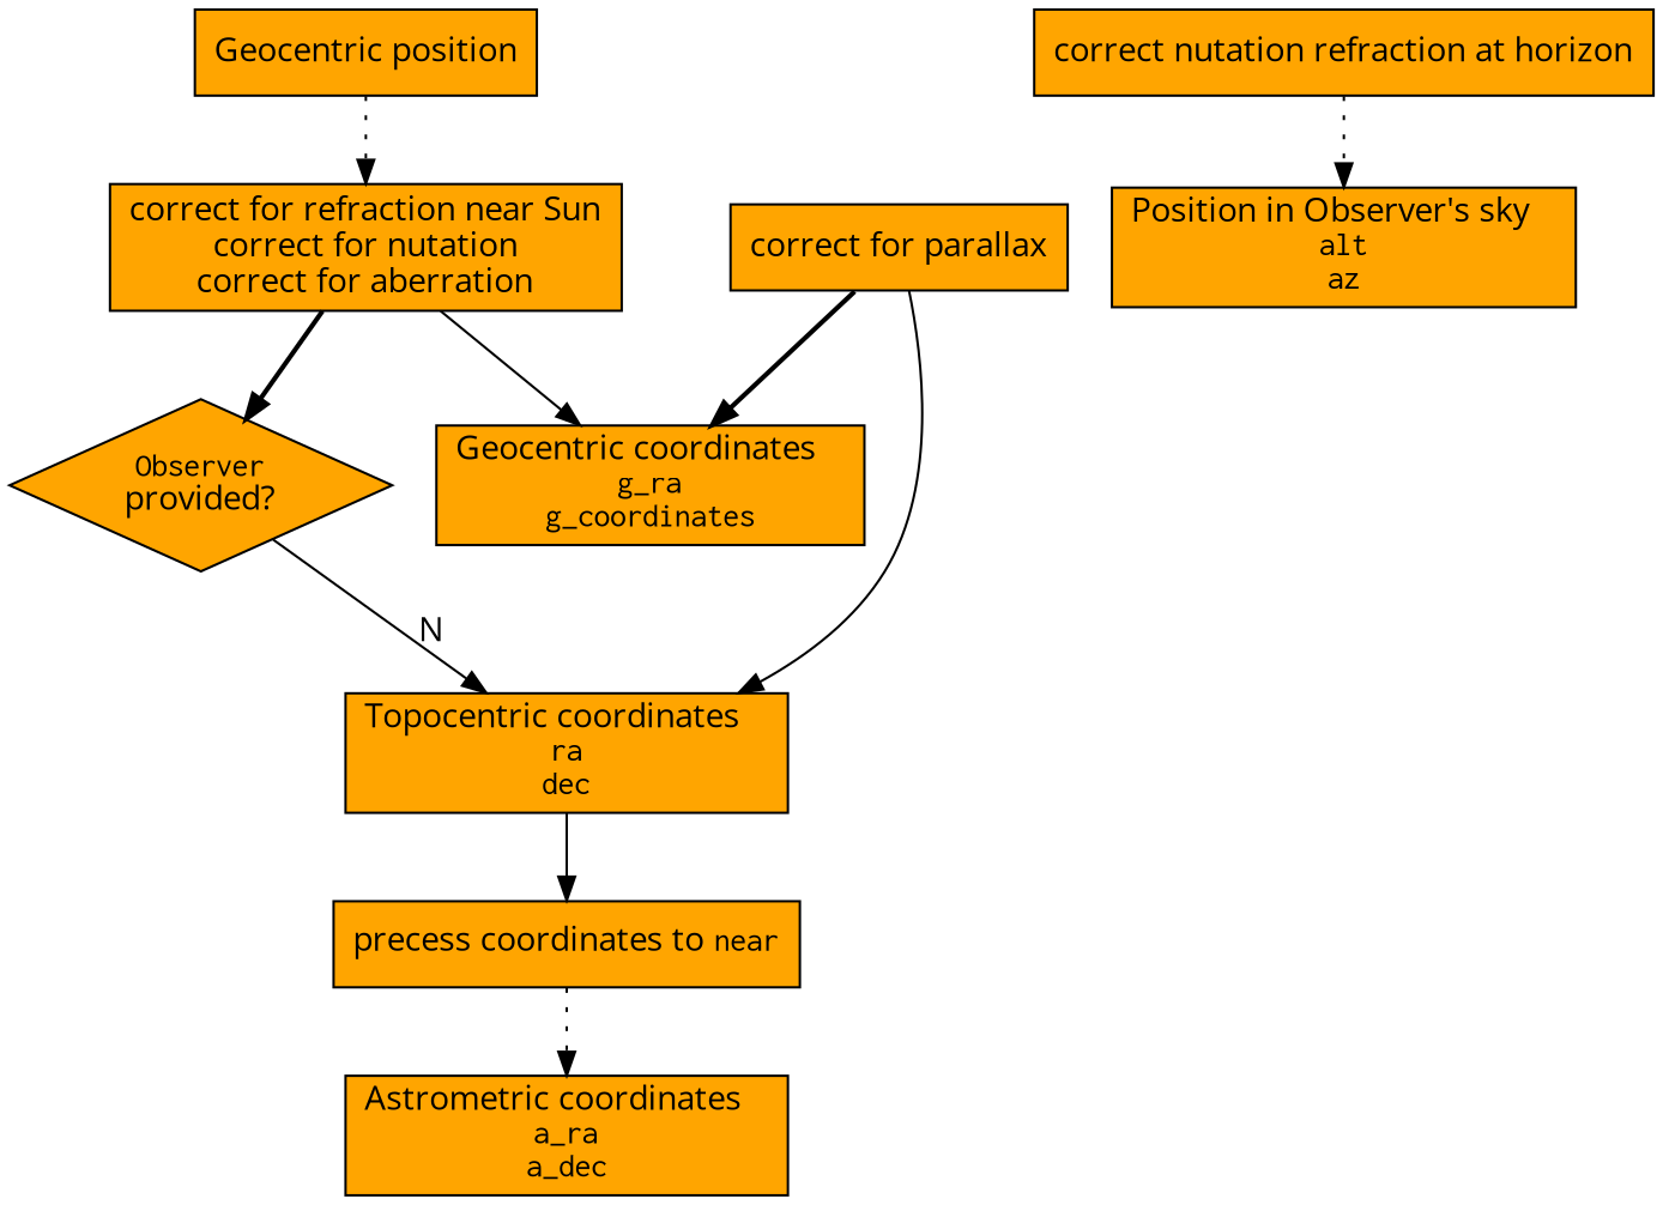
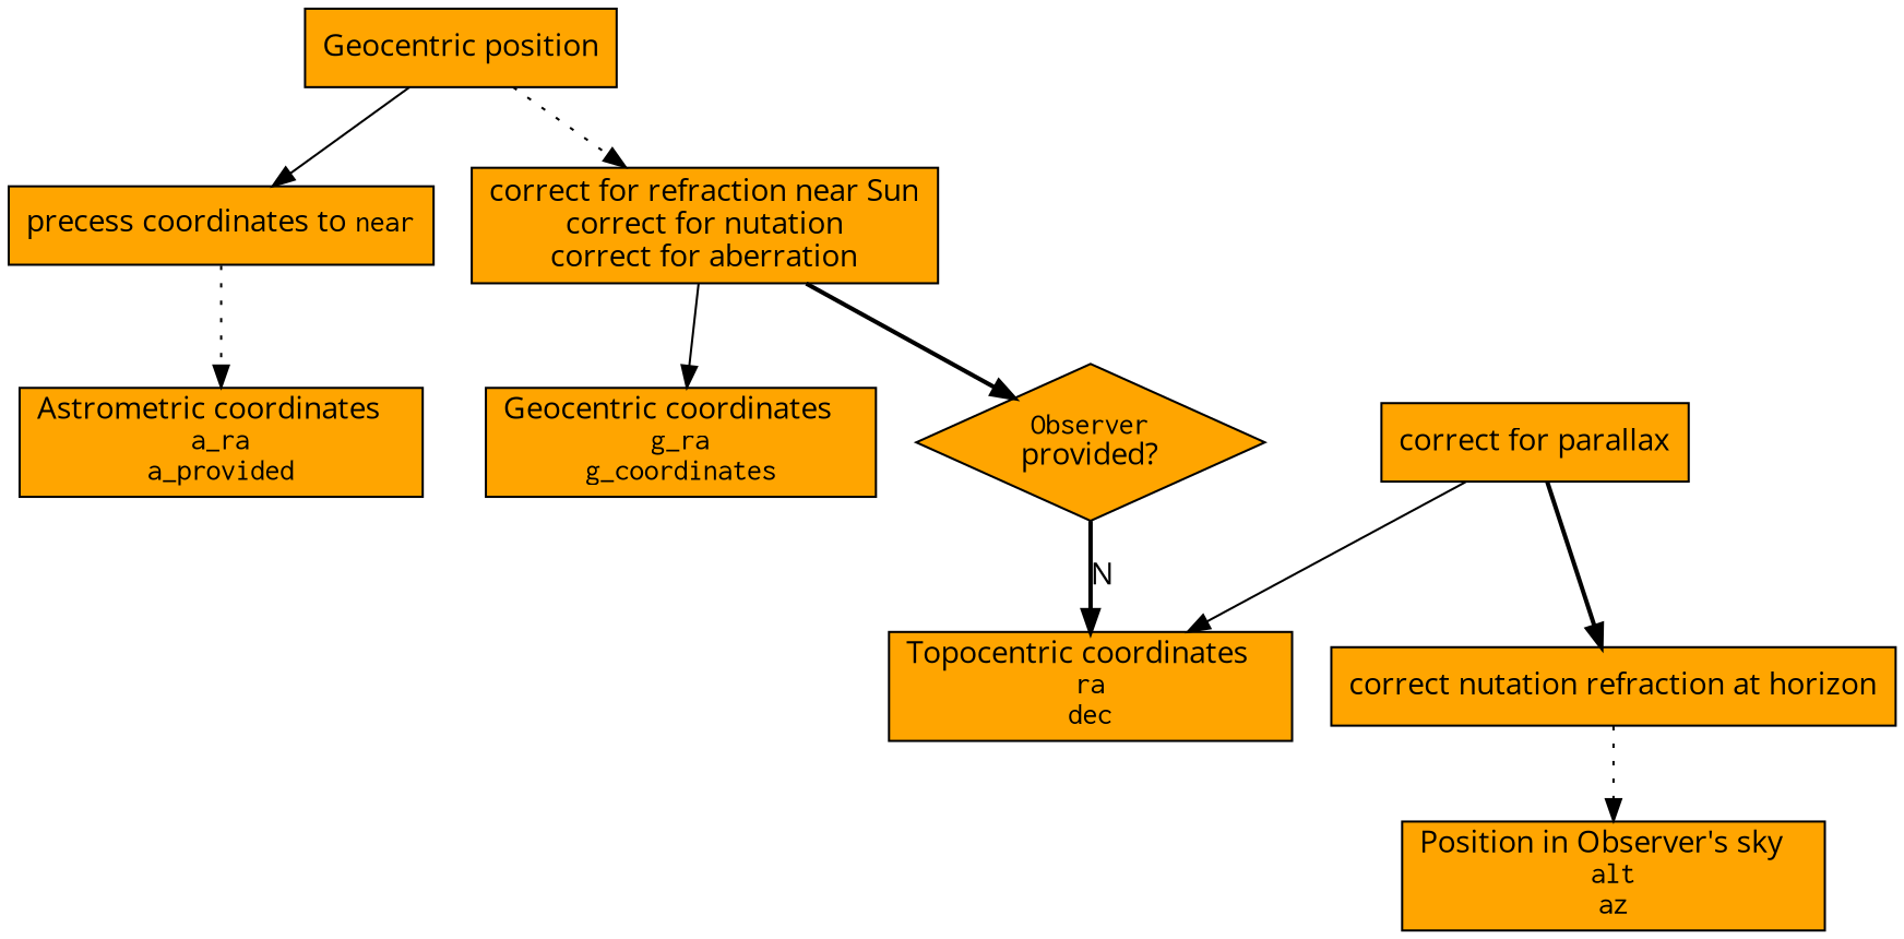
  digraph {
    fontname="Open Sans"
    node [fillcolor=orange1 fontname="Open Sans" shape=box style=filled]
    edge [fontname="Open Sans" style=solid]
    n1 [label="Geocentric position"]
    n2 [label=<precess coordinates to <FONT   FACE="Inconsolata">near</FONT>>]
    n3 [label="correct for refraction near Sun\ncorrect for nutation\ncorrect for aberration"]
-   n4 [label=<Astrometric coordinates   <BR/><FONT FACE="Inconsolata">a_ra<BR/>a_dec</FONT>>]
+   n4 [label=<Astrometric coordinates   <BR/><FONT FACE="Inconsolata">a_ra<BR/>a_provided</FONT>>]
    n5 [label=<Geocentric coordinates   <BR/><FONT FACE="Inconsolata">g_ra<BR/>g_coordinates</FONT>>]
    n6 [label=<<FONT FACE="Inconsolata">Observer</FONT   ><BR/>provided?> shape=diamond]
    n7 [label=<Topocentric coordinates   <BR/><FONT FACE="Inconsolata">ra<BR/>dec</FONT>>]
    n8 [label="correct for parallax"]
    n9 [label="correct nutation refraction at horizon"]
    n10 [label=<Position in Observer's sky   <BR/><FONT FACE="Inconsolata">alt<BR/>az</FONT>>]
-   n7 -> n2
+   n1 -> n2
    n1 -> n3 [style=dotted]
    n2 -> n4 [style=dotted]
    n3 -> n5
    n3 -> n6 [style=bold]
-   n6 -> n7 [label=N]
+   n6 -> n7 [label=N style=bold]
    n8 -> n7
-   n8 -> n5 [style=bold]
+   n8 -> n9 [style=bold]
    n9 -> n10 [style=dotted]
  }
